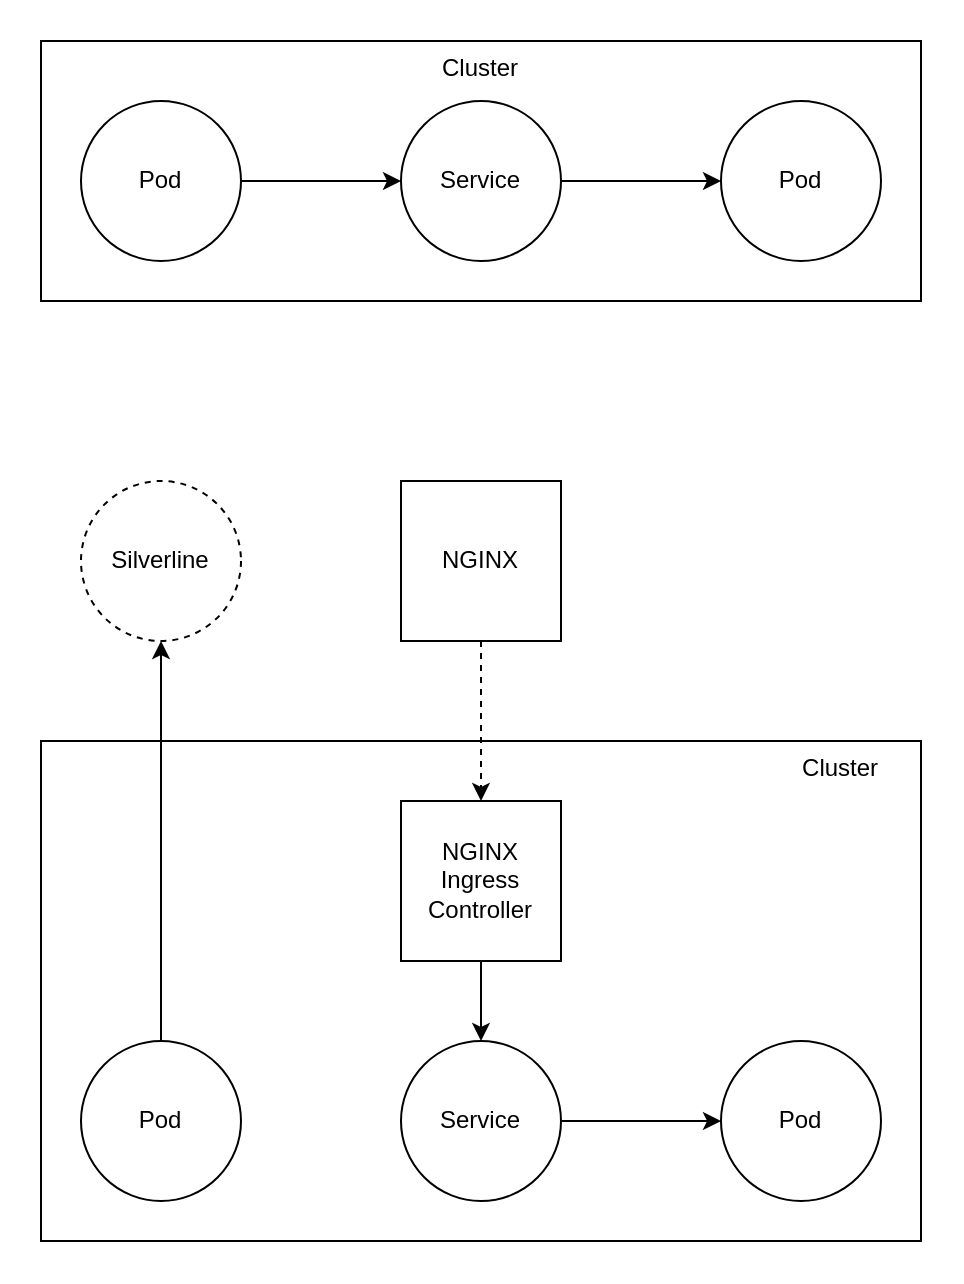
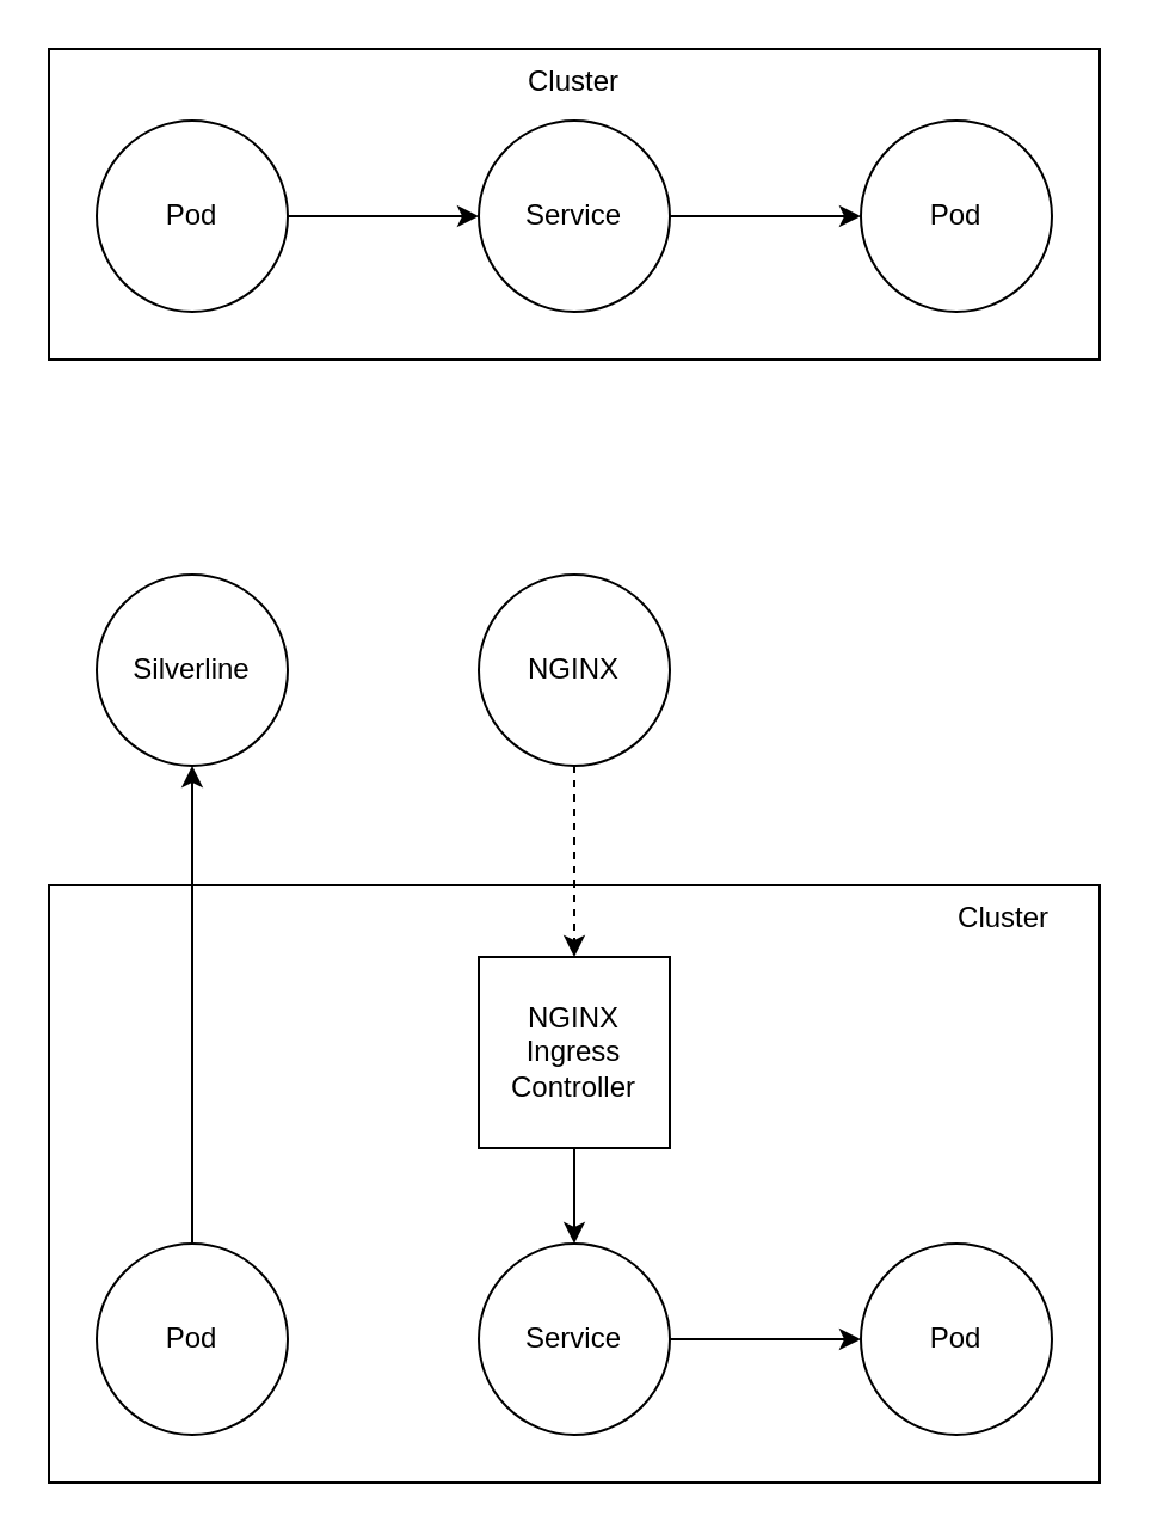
  <mxCell id="0" />
  <mxCell id="1" parent="0" />
  <mxCell id="2" value="Cluster" style="rounded=0;whiteSpace=wrap;html=1;verticalAlign=top;" vertex="1" parent="1"><mxGeometry x="20" y="20" width="440" height="130" as="geometry" /></mxCell>
  <mxCell id="3" value="" style="edgeStyle=orthogonalEdgeStyle;rounded=0;orthogonalLoop=1;jettySize=auto;html=1;" edge="1" parent="1" source="4" target="6"><mxGeometry relative="1" as="geometry" /></mxCell>
  <mxCell id="4" value="Pod" style="ellipse;whiteSpace=wrap;html=1;aspect=fixed;" vertex="1" parent="1"><mxGeometry x="40" y="50" width="80" height="80" as="geometry" /></mxCell>
  <mxCell id="5" value="" style="edgeStyle=orthogonalEdgeStyle;rounded=0;orthogonalLoop=1;jettySize=auto;html=1;" edge="1" parent="1" source="6" target="7"><mxGeometry relative="1" as="geometry" /></mxCell>
  <mxCell id="6" value="Service" style="ellipse;whiteSpace=wrap;html=1;aspect=fixed;" vertex="1" parent="1"><mxGeometry x="200" y="50" width="80" height="80" as="geometry" /></mxCell>
  <mxCell id="7" value="Pod" style="ellipse;whiteSpace=wrap;html=1;aspect=fixed;" vertex="1" parent="1"><mxGeometry x="360" y="50" width="80" height="80" as="geometry" /></mxCell>
  <mxCell id="8" value="&amp;nbsp; &amp;nbsp; &amp;nbsp; &amp;nbsp; &amp;nbsp; &amp;nbsp; &amp;nbsp; &amp;nbsp; &amp;nbsp; &amp;nbsp; &amp;nbsp; &amp;nbsp; &amp;nbsp; &amp;nbsp; &amp;nbsp; &amp;nbsp; &amp;nbsp; &amp;nbsp; &amp;nbsp; &amp;nbsp; &amp;nbsp; &amp;nbsp; &amp;nbsp; &amp;nbsp; &amp;nbsp; &amp;nbsp; &amp;nbsp; &amp;nbsp; &amp;nbsp; &amp;nbsp; &amp;nbsp; &amp;nbsp; &amp;nbsp; &amp;nbsp; &amp;nbsp; &amp;nbsp; &amp;nbsp; &amp;nbsp; &amp;nbsp; &amp;nbsp; &amp;nbsp; &amp;nbsp; &amp;nbsp; &amp;nbsp; &amp;nbsp; &amp;nbsp; &amp;nbsp; &amp;nbsp; &amp;nbsp; &amp;nbsp; &amp;nbsp; &amp;nbsp; &amp;nbsp; &amp;nbsp; Cluster" style="rounded=0;whiteSpace=wrap;html=1;verticalAlign=top;" vertex="1" parent="1"><mxGeometry x="20" y="370" width="440" height="250" as="geometry" /></mxCell>
  <mxCell id="9" value="" style="edgeStyle=orthogonalEdgeStyle;rounded=0;orthogonalLoop=1;jettySize=auto;html=1;" edge="1" parent="1" source="10" target="14"><mxGeometry relative="1" as="geometry" /></mxCell>
  <mxCell id="10" value="Pod" style="ellipse;whiteSpace=wrap;html=1;aspect=fixed;" vertex="1" parent="1"><mxGeometry x="40" y="520" width="80" height="80" as="geometry" /></mxCell>
  <mxCell id="11" value="" style="edgeStyle=orthogonalEdgeStyle;rounded=0;orthogonalLoop=1;jettySize=auto;html=1;" edge="1" parent="1" source="12" target="13"><mxGeometry relative="1" as="geometry" /></mxCell>
  <mxCell id="12" value="Service" style="ellipse;whiteSpace=wrap;html=1;aspect=fixed;" vertex="1" parent="1"><mxGeometry x="200" y="520" width="80" height="80" as="geometry" /></mxCell>
  <mxCell id="13" value="Pod" style="ellipse;whiteSpace=wrap;html=1;aspect=fixed;" vertex="1" parent="1"><mxGeometry x="360" y="520" width="80" height="80" as="geometry" /></mxCell>
- <mxCell id="14" value="Silverline" style="ellipse;whiteSpace=wrap;html=1;aspect=fixed;dashed=1;" vertex="1" parent="1"><mxGeometry x="40" y="240" width="80" height="80" as="geometry" /></mxCell>
+ <mxCell id="14" value="Silverline" style="ellipse;whiteSpace=wrap;html=1;aspect=fixed;" vertex="1" parent="1"><mxGeometry x="40" y="240" width="80" height="80" as="geometry" /></mxCell>
  <mxCell id="15" value="" style="edgeStyle=orthogonalEdgeStyle;rounded=0;orthogonalLoop=1;jettySize=auto;html=1;dashed=1;" edge="1" parent="1" source="16" target="18"><mxGeometry relative="1" as="geometry" /></mxCell>
- <mxCell id="16" value="NGINX" style="whiteSpace=wrap;html=1;aspect=fixed;rounded=0;" vertex="1" parent="1"><mxGeometry x="200" y="240" width="80" height="80" as="geometry" /></mxCell>
+ <mxCell id="16" value="NGINX" style="ellipse;whiteSpace=wrap;html=1;aspect=fixed;" vertex="1" parent="1"><mxGeometry x="200" y="240" width="80" height="80" as="geometry" /></mxCell>
  <mxCell id="17" value="" style="edgeStyle=orthogonalEdgeStyle;rounded=0;orthogonalLoop=1;jettySize=auto;html=1;" edge="1" parent="1" source="18" target="12"><mxGeometry relative="1" as="geometry" /></mxCell>
  <mxCell id="18" value="NGINX&lt;br&gt;Ingress Controller" style="whiteSpace=wrap;html=1;aspect=fixed;rounded=0;" vertex="1" parent="1"><mxGeometry x="200" y="400" width="80" height="80" as="geometry" /></mxCell>
